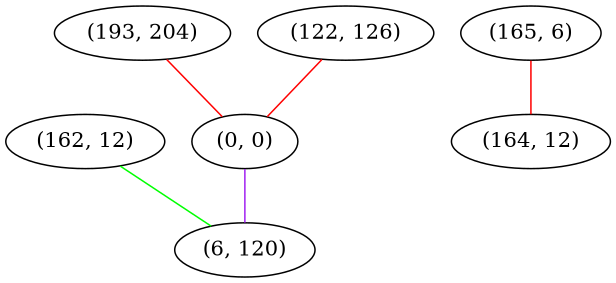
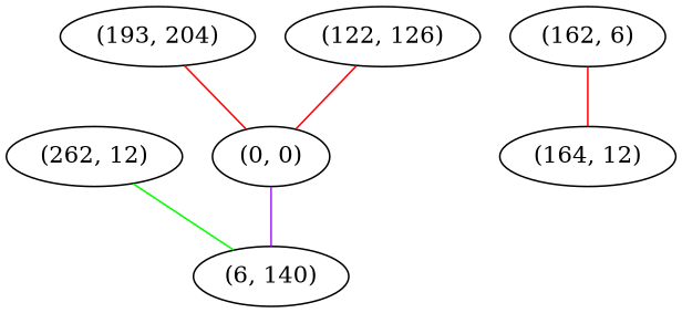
  graph {
    edge [color=red weight=1]
    "(0, 0)"
-   "(6, 140)" [label="(6, 120)"]
+   "(6, 140)"
    "(193, 204)"
-   "(165, 6)"
+   "(165, 6)" [label="(162, 6)"]
    "(164, 12)"
-   "(162, 12)"
+   "(162, 12)" [label="(262, 12)"]
    "(122, 126)"
    "(0, 0)" -- "(6, 140)" [color=purple weight=4]
    "(193, 204)" -- "(0, 0)"
    "(165, 6)" -- "(164, 12)"
    "(162, 12)" -- "(6, 140)" [color=green weight=2]
    "(122, 126)" -- "(0, 0)"
  }
